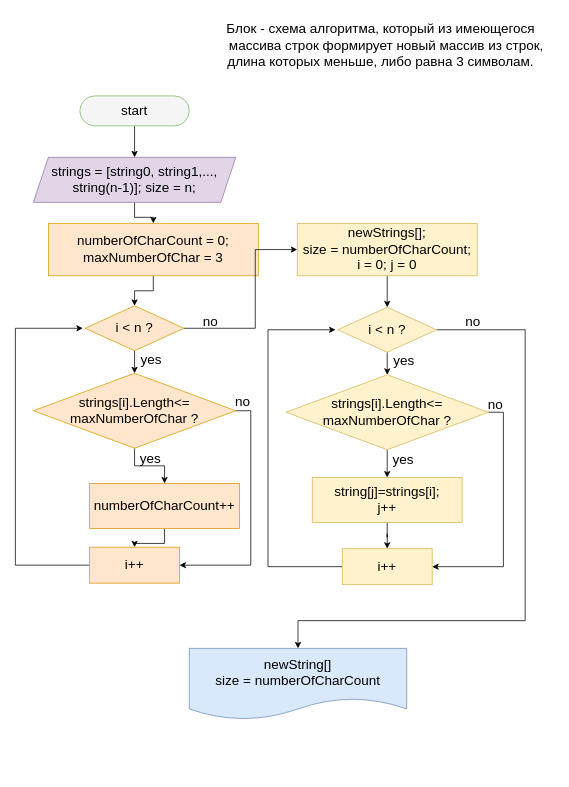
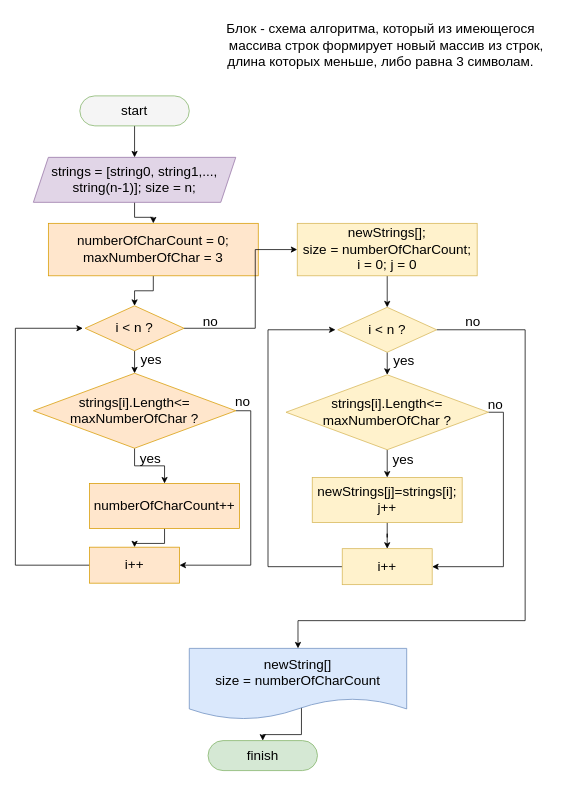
  <mxCell id="0" />
  <mxCell id="1" parent="0" />
  <mxCell id="2" style="edgeStyle=orthogonalEdgeStyle;rounded=0;orthogonalLoop=1;jettySize=auto;html=1;exitX=0.5;exitY=1;exitDx=0;exitDy=0;entryX=0.5;entryY=0;entryDx=0;entryDy=0;fontSize=18;" parent="1" source="3" target="7" edge="1"><mxGeometry relative="1" as="geometry" /></mxCell>
  <mxCell id="3" value="start" style="rounded=1;whiteSpace=wrap;html=1;arcSize=50;fontSize=18;fillColor=#f5f5f5;strokeColor=#82b366;" parent="1" vertex="1"><mxGeometry x="106" y="127" width="146" height="40" as="geometry" /></mxCell>
+ <mxCell id="4" style="edgeStyle=orthogonalEdgeStyle;rounded=0;orthogonalLoop=1;jettySize=auto;html=1;exitX=0.516;exitY=0.789;exitDx=0;exitDy=0;entryX=0.5;entryY=0;entryDx=0;entryDy=0;fontSize=18;exitPerimeter=0;" parent="1" source="42" target="5" edge="1"><mxGeometry relative="1" as="geometry" /></mxCell>
+ <mxCell id="5" value="finish" style="rounded=1;whiteSpace=wrap;html=1;arcSize=50;fontSize=18;fillColor=#d5e8d4;strokeColor=#82b366;" parent="1" vertex="1"><mxGeometry x="277" y="987" width="146" height="40" as="geometry" /></mxCell>
  <mxCell id="6" style="edgeStyle=orthogonalEdgeStyle;rounded=0;orthogonalLoop=1;jettySize=auto;html=1;exitX=0.5;exitY=1;exitDx=0;exitDy=0;fontSize=18;" parent="1" source="7" target="9" edge="1"><mxGeometry relative="1" as="geometry" /></mxCell>
  <mxCell id="7" value="strings = [string0, string1,..., string(n-1)]; size = n;" style="shape=parallelogram;perimeter=parallelogramPerimeter;whiteSpace=wrap;html=1;fixedSize=1;fontSize=18;fillColor=#e1d5e7;strokeColor=#9673a6;" parent="1" vertex="1"><mxGeometry x="44" y="209" width="270" height="60" as="geometry" /></mxCell>
  <mxCell id="8" style="edgeStyle=orthogonalEdgeStyle;rounded=0;orthogonalLoop=1;jettySize=auto;html=1;exitX=0.5;exitY=1;exitDx=0;exitDy=0;entryX=0.5;entryY=0;entryDx=0;entryDy=0;fontSize=18;" parent="1" source="9" target="12" edge="1"><mxGeometry relative="1" as="geometry" /></mxCell>
  <mxCell id="9" value="numberOfCharCount = 0;&lt;br&gt;maxNumberOfChar = 3" style="rounded=0;whiteSpace=wrap;html=1;fontSize=18;fillColor=#ffe6cc;strokeColor=#d79b00;" parent="1" vertex="1"><mxGeometry x="64" y="297" width="280" height="70" as="geometry" /></mxCell>
  <mxCell id="10" style="edgeStyle=orthogonalEdgeStyle;rounded=0;orthogonalLoop=1;jettySize=auto;html=1;exitX=0.5;exitY=1;exitDx=0;exitDy=0;entryX=0.5;entryY=0;entryDx=0;entryDy=0;fontSize=18;" parent="1" source="12" target="15" edge="1"><mxGeometry relative="1" as="geometry" /></mxCell>
  <mxCell id="11" style="edgeStyle=orthogonalEdgeStyle;rounded=0;orthogonalLoop=1;jettySize=auto;html=1;exitX=1;exitY=0.5;exitDx=0;exitDy=0;entryX=0;entryY=0.5;entryDx=0;entryDy=0;fontSize=18;" parent="1" source="12" target="25" edge="1"><mxGeometry relative="1" as="geometry"><Array as="points"><mxPoint x="340" y="437" /><mxPoint x="340" y="332" /></Array></mxGeometry></mxCell>
  <mxCell id="12" value="i &amp;lt; n ?" style="rhombus;whiteSpace=wrap;html=1;fontSize=18;fillColor=#ffe6cc;strokeColor=#d79b00;" parent="1" vertex="1"><mxGeometry x="113" y="407" width="132" height="60" as="geometry" /></mxCell>
  <mxCell id="13" style="edgeStyle=orthogonalEdgeStyle;rounded=0;orthogonalLoop=1;jettySize=auto;html=1;exitX=0.5;exitY=1;exitDx=0;exitDy=0;entryX=0.5;entryY=0;entryDx=0;entryDy=0;fontSize=18;" parent="1" source="15" target="17" edge="1"><mxGeometry relative="1" as="geometry" /></mxCell>
  <mxCell id="14" style="edgeStyle=orthogonalEdgeStyle;rounded=0;orthogonalLoop=1;jettySize=auto;html=1;exitX=1;exitY=0.5;exitDx=0;exitDy=0;entryX=1;entryY=0.5;entryDx=0;entryDy=0;fontSize=18;" parent="1" source="15" target="20" edge="1"><mxGeometry relative="1" as="geometry" /></mxCell>
  <mxCell id="15" value="strings[i].Length&amp;lt;=&lt;br&gt;maxNumberOfChar ?" style="rhombus;whiteSpace=wrap;html=1;fontSize=18;fillColor=#ffe6cc;strokeColor=#d79b00;" parent="1" vertex="1"><mxGeometry x="44" y="497" width="270" height="100" as="geometry" /></mxCell>
  <mxCell id="16" style="edgeStyle=orthogonalEdgeStyle;rounded=0;orthogonalLoop=1;jettySize=auto;html=1;exitX=0.5;exitY=1;exitDx=0;exitDy=0;fontSize=18;" parent="1" source="17" target="20" edge="1"><mxGeometry relative="1" as="geometry" /></mxCell>
  <mxCell id="17" value="numberOfCharCount++" style="rounded=0;whiteSpace=wrap;html=1;fontSize=18;fillColor=#ffe6cc;strokeColor=#d79b00;" parent="1" vertex="1"><mxGeometry x="119" y="644" width="200" height="60" as="geometry" /></mxCell>
  <mxCell id="18" value="yes" style="text;html=1;align=center;verticalAlign=middle;resizable=0;points=[];autosize=1;strokeColor=none;fillColor=none;fontSize=18;" parent="1" vertex="1"><mxGeometry x="176" y="459" width="50" height="40" as="geometry" /></mxCell>
  <mxCell id="19" style="edgeStyle=orthogonalEdgeStyle;rounded=0;orthogonalLoop=1;jettySize=auto;html=1;exitX=0;exitY=0.5;exitDx=0;exitDy=0;fontSize=18;" parent="1" source="20" edge="1"><mxGeometry relative="1" as="geometry"><mxPoint x="110" y="437" as="targetPoint" /><Array as="points"><mxPoint x="20" y="753" /><mxPoint x="20" y="437" /></Array></mxGeometry></mxCell>
  <mxCell id="20" value="i++" style="rounded=0;whiteSpace=wrap;html=1;fontSize=18;fillColor=#ffe6cc;strokeColor=#d79b00;" parent="1" vertex="1"><mxGeometry x="119" y="729" width="120" height="48" as="geometry" /></mxCell>
  <mxCell id="21" style="edgeStyle=orthogonalEdgeStyle;rounded=0;orthogonalLoop=1;jettySize=auto;html=1;exitX=0.5;exitY=1;exitDx=0;exitDy=0;fontSize=18;" parent="1" source="20" target="20" edge="1"><mxGeometry relative="1" as="geometry" /></mxCell>
  <mxCell id="22" value="yes" style="text;html=1;align=center;verticalAlign=middle;resizable=0;points=[];autosize=1;strokeColor=none;fillColor=none;fontSize=18;" parent="1" vertex="1"><mxGeometry x="175" y="591" width="50" height="40" as="geometry" /></mxCell>
  <mxCell id="23" style="edgeStyle=orthogonalEdgeStyle;rounded=0;orthogonalLoop=1;jettySize=auto;html=1;exitX=0.5;exitY=1;exitDx=0;exitDy=0;fontSize=18;" parent="1" source="20" target="20" edge="1"><mxGeometry relative="1" as="geometry" /></mxCell>
  <mxCell id="24" style="edgeStyle=orthogonalEdgeStyle;rounded=0;orthogonalLoop=1;jettySize=auto;html=1;exitX=0.5;exitY=1;exitDx=0;exitDy=0;entryX=0.5;entryY=0;entryDx=0;entryDy=0;fontSize=18;" parent="1" source="25" target="28" edge="1"><mxGeometry relative="1" as="geometry" /></mxCell>
  <mxCell id="25" value="newStrings[];&lt;br&gt;size = numberOfCharCount;&lt;br&gt;i = 0; j = 0" style="rounded=0;whiteSpace=wrap;html=1;fontSize=18;fillColor=#fff2cc;strokeColor=#d6b656;" parent="1" vertex="1"><mxGeometry x="396" y="297" width="240" height="70" as="geometry" /></mxCell>
  <mxCell id="26" style="edgeStyle=orthogonalEdgeStyle;rounded=0;orthogonalLoop=1;jettySize=auto;html=1;exitX=0.5;exitY=1;exitDx=0;exitDy=0;entryX=0.5;entryY=0;entryDx=0;entryDy=0;fontSize=18;" parent="1" source="28" target="31" edge="1"><mxGeometry relative="1" as="geometry" /></mxCell>
  <mxCell id="27" style="edgeStyle=orthogonalEdgeStyle;rounded=0;orthogonalLoop=1;jettySize=auto;html=1;exitX=1;exitY=0.5;exitDx=0;exitDy=0;entryX=0.5;entryY=0;entryDx=0;entryDy=0;fontSize=18;" parent="1" source="28" target="42" edge="1"><mxGeometry relative="1" as="geometry"><Array as="points"><mxPoint x="700" y="439" /><mxPoint x="700" y="827" /></Array></mxGeometry></mxCell>
  <mxCell id="28" value="i &amp;lt; n ?" style="rhombus;whiteSpace=wrap;html=1;fontSize=18;fillColor=#fff2cc;strokeColor=#d6b656;" parent="1" vertex="1"><mxGeometry x="450" y="409" width="132" height="60" as="geometry" /></mxCell>
  <mxCell id="29" style="edgeStyle=orthogonalEdgeStyle;rounded=0;orthogonalLoop=1;jettySize=auto;html=1;exitX=0.5;exitY=1;exitDx=0;exitDy=0;entryX=0.5;entryY=0;entryDx=0;entryDy=0;fontSize=18;" parent="1" source="31" target="33" edge="1"><mxGeometry relative="1" as="geometry" /></mxCell>
  <mxCell id="30" style="edgeStyle=orthogonalEdgeStyle;rounded=0;orthogonalLoop=1;jettySize=auto;html=1;exitX=1;exitY=0.5;exitDx=0;exitDy=0;entryX=1;entryY=0.5;entryDx=0;entryDy=0;fontSize=18;" parent="1" source="31" target="36" edge="1"><mxGeometry relative="1" as="geometry" /></mxCell>
  <mxCell id="31" value="strings[i].Length&amp;lt;=&lt;br&gt;maxNumberOfChar ?" style="rhombus;whiteSpace=wrap;html=1;fontSize=18;fillColor=#fff2cc;strokeColor=#d6b656;" parent="1" vertex="1"><mxGeometry x="381" y="499" width="270" height="100" as="geometry" /></mxCell>
  <mxCell id="32" style="edgeStyle=orthogonalEdgeStyle;rounded=0;orthogonalLoop=1;jettySize=auto;html=1;exitX=0.5;exitY=1;exitDx=0;exitDy=0;fontSize=18;" parent="1" source="33" target="36" edge="1"><mxGeometry relative="1" as="geometry" /></mxCell>
- <mxCell id="33" value="string[j]=strings[i];&lt;br&gt;j++" style="rounded=0;whiteSpace=wrap;html=1;fontSize=18;fillColor=#fff2cc;strokeColor=#d6b656;" parent="1" vertex="1"><mxGeometry x="416" y="636" width="200" height="60" as="geometry" /></mxCell>
+ <mxCell id="33" value="newStrings[j]=strings[i];&lt;br&gt;j++" style="rounded=0;whiteSpace=wrap;html=1;fontSize=18;fillColor=#fff2cc;strokeColor=#d6b656;" parent="1" vertex="1"><mxGeometry x="416" y="636" width="200" height="60" as="geometry" /></mxCell>
  <mxCell id="34" value="yes" style="text;html=1;align=center;verticalAlign=middle;resizable=0;points=[];autosize=1;strokeColor=none;fillColor=none;fontSize=18;" parent="1" vertex="1"><mxGeometry x="513" y="461" width="50" height="40" as="geometry" /></mxCell>
  <mxCell id="35" style="edgeStyle=orthogonalEdgeStyle;rounded=0;orthogonalLoop=1;jettySize=auto;html=1;exitX=0;exitY=0.5;exitDx=0;exitDy=0;fontSize=18;" parent="1" source="36" edge="1"><mxGeometry relative="1" as="geometry"><mxPoint x="447" y="439" as="targetPoint" /><Array as="points"><mxPoint x="357" y="755" /><mxPoint x="357" y="439" /></Array></mxGeometry></mxCell>
  <mxCell id="36" value="i++" style="rounded=0;whiteSpace=wrap;html=1;fontSize=18;fillColor=#fff2cc;strokeColor=#d6b656;" parent="1" vertex="1"><mxGeometry x="456" y="731" width="120" height="48" as="geometry" /></mxCell>
  <mxCell id="37" style="edgeStyle=orthogonalEdgeStyle;rounded=0;orthogonalLoop=1;jettySize=auto;html=1;exitX=0.5;exitY=1;exitDx=0;exitDy=0;fontSize=18;" parent="1" source="36" target="36" edge="1"><mxGeometry relative="1" as="geometry" /></mxCell>
  <mxCell id="38" value="yes" style="text;html=1;align=center;verticalAlign=middle;resizable=0;points=[];autosize=1;strokeColor=none;fillColor=none;fontSize=18;" parent="1" vertex="1"><mxGeometry x="512" y="593" width="50" height="40" as="geometry" /></mxCell>
  <mxCell id="39" style="edgeStyle=orthogonalEdgeStyle;rounded=0;orthogonalLoop=1;jettySize=auto;html=1;exitX=0.5;exitY=1;exitDx=0;exitDy=0;fontSize=18;" parent="1" source="36" target="36" edge="1"><mxGeometry relative="1" as="geometry" /></mxCell>
  <mxCell id="40" value="no" style="text;html=1;align=center;verticalAlign=middle;resizable=0;points=[];autosize=1;strokeColor=none;fillColor=none;fontSize=18;" parent="1" vertex="1"><mxGeometry x="303" y="515" width="40" height="40" as="geometry" /></mxCell>
  <mxCell id="41" value="no" style="text;html=1;align=center;verticalAlign=middle;resizable=0;points=[];autosize=1;strokeColor=none;fillColor=none;fontSize=18;" parent="1" vertex="1"><mxGeometry x="640" y="519" width="40" height="40" as="geometry" /></mxCell>
  <mxCell id="42" value="newString[]&lt;br&gt;size = numberOfCharCount" style="shape=document;whiteSpace=wrap;html=1;boundedLbl=1;fontSize=18;fillColor=#dae8fc;strokeColor=#6c8ebf;" parent="1" vertex="1"><mxGeometry x="252" y="864" width="290" height="95" as="geometry" /></mxCell>
  <mxCell id="43" value="Блок - схема алгоритма, который из имеющегося &lt;br&gt;&amp;nbsp; &amp;nbsp;массива строк формирует новый массив из строк, &lt;br&gt;длина которых меньше, либо равна 3 символам." style="text;html=1;align=center;verticalAlign=middle;resizable=0;points=[];autosize=1;strokeColor=none;fillColor=none;fontSize=18;" parent="1" vertex="1"><mxGeometry x="277" y="20" width="460" height="80" as="geometry" /></mxCell>
  <mxCell id="44" value="no" style="text;html=1;align=center;verticalAlign=middle;resizable=0;points=[];autosize=1;strokeColor=none;fillColor=none;fontSize=18;" parent="1" vertex="1"><mxGeometry x="610" y="409" width="40" height="40" as="geometry" /></mxCell>
  <mxCell id="45" value="no" style="text;html=1;align=center;verticalAlign=middle;resizable=0;points=[];autosize=1;strokeColor=none;fillColor=none;fontSize=18;" parent="1" vertex="1"><mxGeometry x="260" y="409" width="40" height="40" as="geometry" /></mxCell>
